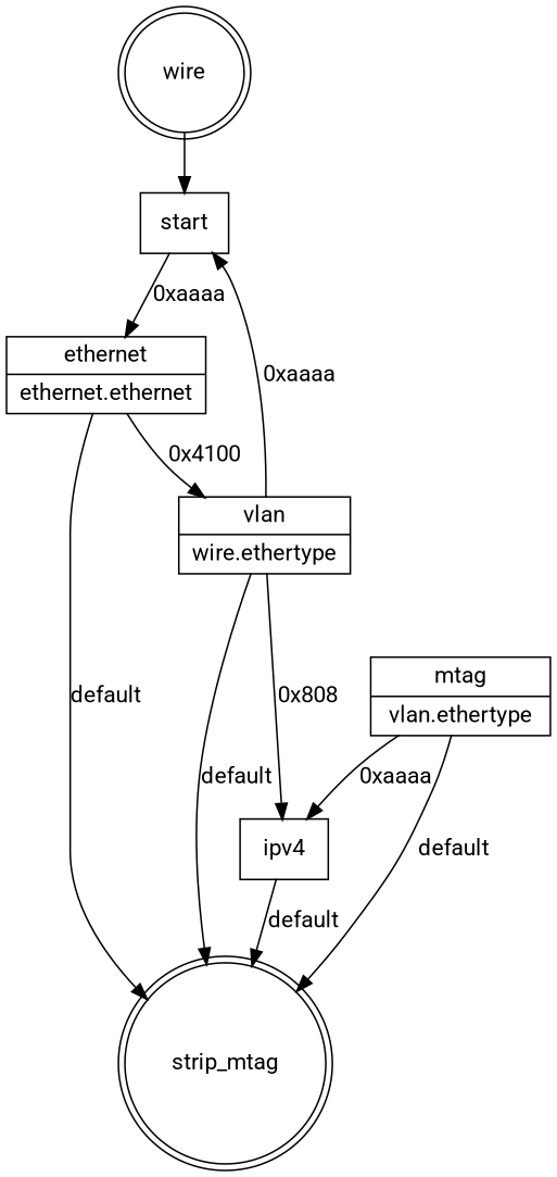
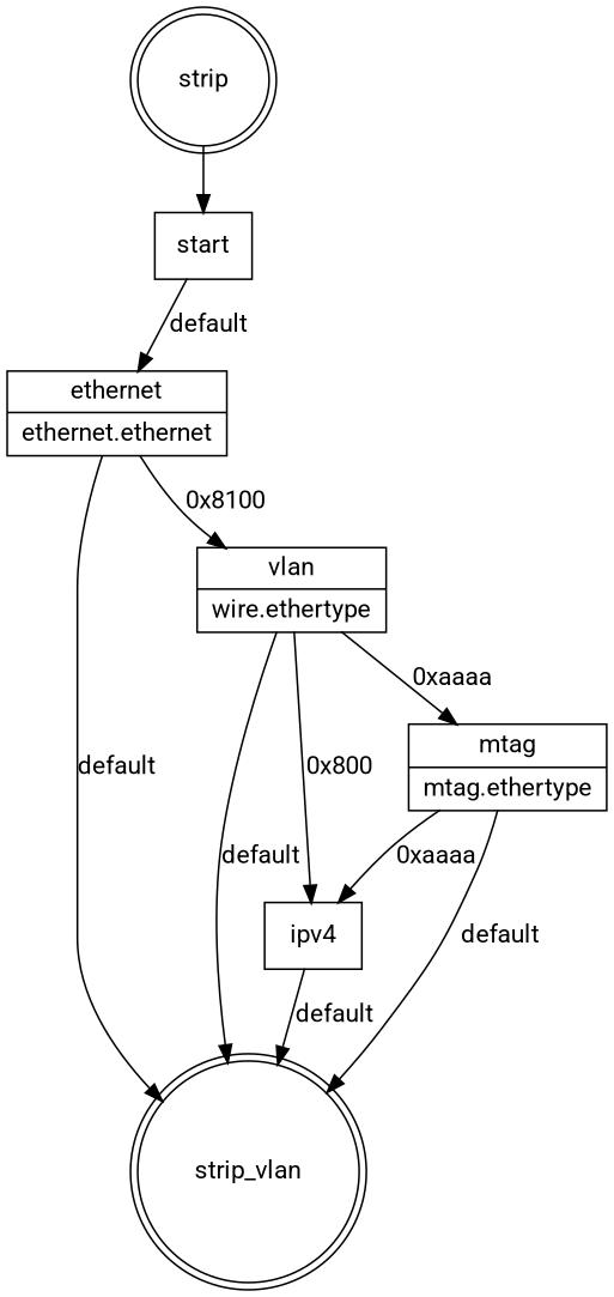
  digraph {
    fontname=Roboto
    node [fontname=Roboto shape=record]
    edge [fontname=Roboto]
-   wire [shape=doublecircle]
+   wire [shape=doublecircle label=strip]
    n2 [label="{start}"]
    n3 [label="{ethernet | {ethernet.ethernet}}"]
-   n4 [label=strip_mtag shape=doublecircle]
+   n4 [label=strip_vlan shape=doublecircle]
    n5 [label="{vlan | {wire.ethertype}}"]
    n6 [label="{ipv4}"]
-   n7 [label="{mtag | {vlan.ethertype}}"]
+   n7 [label="{mtag | {mtag.ethertype}}"]
    wire -> n2
-   n2 -> n3 [label="0xaaaa"]
+   n2 -> n3 [label=default]
    n3 -> n4 [label=default]
-   n3 -> n5 [label="0x4100"]
+   n3 -> n5 [label="0x8100"]
    n5 -> n4 [label=default]
-   n5 -> n6 [label="0x808"]
-   n5 -> n2 [label="0xaaaa"]
+   n5 -> n6 [label="0x800"]
+   n5 -> n7 [label="0xaaaa"]
    n6 -> n4 [label=default]
    n7 -> n4 [label=default]
    n7 -> n6 [label="0xaaaa"]
  }
